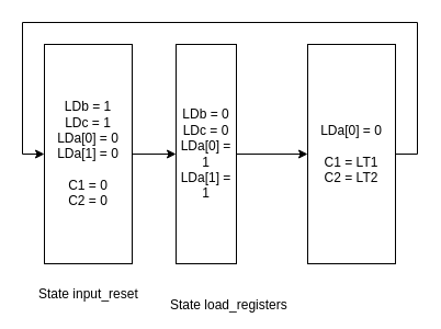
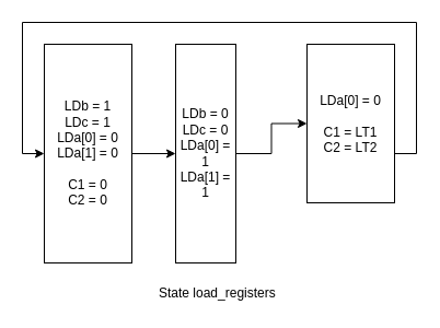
  <mxCell id="0" />
  <mxCell id="1" parent="0" />
  <mxCell id="2" style="edgeStyle=orthogonalEdgeStyle;rounded=0;orthogonalLoop=1;jettySize=auto;html=1;exitX=1;exitY=0.5;exitDx=0;exitDy=0;entryX=0;entryY=0.5;entryDx=0;entryDy=0;" parent="1" source="3" target="5" edge="1"><mxGeometry relative="1" as="geometry" /></mxCell>
  <mxCell id="3" value="LDb = 1&lt;br&gt;LDc = 1&lt;br&gt;LDa[0] = 0&lt;br&gt;LDa[1] = 0&lt;br&gt;&lt;br&gt;C1 = 0&lt;br&gt;C2 = 0" style="rounded=0;whiteSpace=wrap;html=1;" parent="1" vertex="1"><mxGeometry x="40" y="40" width="80" height="200" as="geometry" /></mxCell>
  <mxCell id="4" style="edgeStyle=orthogonalEdgeStyle;rounded=0;orthogonalLoop=1;jettySize=auto;html=1;exitX=1;exitY=0.5;exitDx=0;exitDy=0;entryX=0;entryY=0.5;entryDx=0;entryDy=0;" parent="1" source="5" target="6" edge="1"><mxGeometry relative="1" as="geometry" /></mxCell>
  <mxCell id="5" value="LDb = 0&lt;br&gt;LDc = 0&lt;br&gt;LDa[0] = 1&lt;br&gt;LDa[1] = 1" style="rounded=0;whiteSpace=wrap;html=1;" parent="1" vertex="1"><mxGeometry x="160" y="40" width="55" height="200" as="geometry" /></mxCell>
- <mxCell id="6" value="LDa[0] = 0&lt;br&gt;&lt;br&gt;C1 = LT1&lt;br&gt;C2 = LT2" style="rounded=0;whiteSpace=wrap;html=1;" parent="1" vertex="1"><mxGeometry x="280" y="40" width="80" height="200" as="geometry" /></mxCell>
+ <mxCell id="6" value="LDa[0] = 0&lt;br&gt;&lt;br&gt;C1 = LT1&lt;br&gt;C2 = LT2" style="rounded=0;whiteSpace=wrap;html=1;" parent="1" vertex="1"><mxGeometry x="280" y="40" width="80" height="145" as="geometry" /></mxCell>
  <mxCell id="7" style="edgeStyle=orthogonalEdgeStyle;rounded=0;orthogonalLoop=1;jettySize=auto;html=1;exitX=1;exitY=0.5;exitDx=0;exitDy=0;entryX=0;entryY=0.5;entryDx=0;entryDy=0;" parent="1" source="6" target="3" edge="1"><mxGeometry relative="1" as="geometry"><Array as="points"><mxPoint x="380" y="140" /><mxPoint x="380" y="20" /><mxPoint x="20" y="20" /><mxPoint x="20" y="140" /></Array><mxPoint x="480" y="140" as="sourcePoint" /></mxGeometry></mxCell>
- <mxCell id="8" value="State input_reset" style="text;html=1;resizable=0;points=[];autosize=1;align=left;verticalAlign=top;spacingTop=-4;" parent="1" vertex="1"><mxGeometry x="33" y="258" width="110" height="20" as="geometry" /></mxCell>
- <mxCell id="9" value="State load_registers" style="text;html=1;resizable=0;points=[];autosize=1;align=left;verticalAlign=top;spacingTop=-4;" parent="1" vertex="1"><mxGeometry x="153" y="268" width="120" height="20" as="geometry" /></mxCell>
+ <mxCell id="9" value="State load_registers" style="text;html=1;resizable=0;points=[];autosize=1;align=left;verticalAlign=top;spacingTop=-4;" parent="1" vertex="1"><mxGeometry x="143" y="258" width="120" height="20" as="geometry" /></mxCell>
